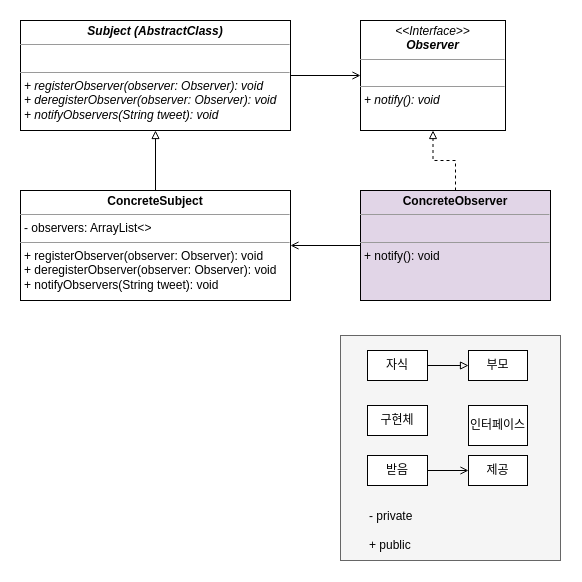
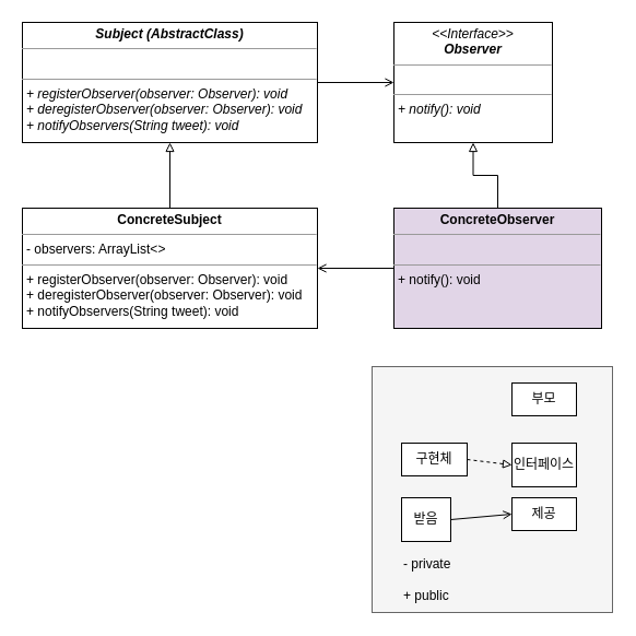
  <mxCell id="0" />
  <mxCell id="1" parent="0" />
  <mxCell id="2" value="" style="rounded=0;whiteSpace=wrap;html=1;fillColor=#f5f5f5;fontColor=#333333;strokeColor=#666666;" parent="1" vertex="1"><mxGeometry x="340" y="335" width="220" height="225" as="geometry" /></mxCell>
  <mxCell id="3" style="edgeStyle=orthogonalEdgeStyle;rounded=0;orthogonalLoop=1;jettySize=auto;html=1;exitX=1;exitY=0.5;exitDx=0;exitDy=0;entryX=0;entryY=0.5;entryDx=0;entryDy=0;endArrow=open;endFill=0;" parent="1" source="4" target="11" edge="1"><mxGeometry relative="1" as="geometry" /></mxCell>
  <mxCell id="4" value="&lt;p style=&quot;margin:0px;margin-top:4px;text-align:center;&quot;&gt;&lt;b&gt;&lt;i&gt;Subject (AbstractClass)&lt;/i&gt;&lt;/b&gt;&lt;/p&gt;&lt;hr size=&quot;1&quot;&gt;&lt;p style=&quot;margin:0px;margin-left:4px;&quot;&gt;&lt;i&gt;&lt;br&gt;&lt;/i&gt;&lt;/p&gt;&lt;hr size=&quot;1&quot;&gt;&lt;p style=&quot;margin:0px;margin-left:4px;&quot;&gt;&lt;i&gt;+ registerObserver(observer: Observer): void&lt;/i&gt;&lt;/p&gt;&lt;p style=&quot;margin:0px;margin-left:4px;&quot;&gt;&lt;i&gt;+ deregisterObserver(observer: Observer): void&lt;/i&gt;&lt;/p&gt;&lt;p style=&quot;margin:0px;margin-left:4px;&quot;&gt;&lt;i&gt;+ notifyObservers(String tweet): void&lt;/i&gt;&lt;/p&gt;" style="verticalAlign=top;align=left;overflow=fill;fontSize=12;fontFamily=Helvetica;html=1;whiteSpace=wrap;" parent="1" vertex="1"><mxGeometry x="20" y="20" width="270" height="110" as="geometry" /></mxCell>
  <mxCell id="5" value="&lt;p style=&quot;margin:0px;margin-top:4px;text-align:center;&quot;&gt;&lt;b&gt;ConcreteSubject&lt;/b&gt;&lt;/p&gt;&lt;hr size=&quot;1&quot;&gt;&lt;p style=&quot;margin:0px;margin-left:4px;&quot;&gt;- observers: ArrayList&amp;lt;&amp;gt;&lt;/p&gt;&lt;hr size=&quot;1&quot;&gt;&lt;p style=&quot;border-color: var(--border-color); margin: 0px 0px 0px 4px;&quot;&gt;+ registerObserver(observer: Observer): void&lt;/p&gt;&lt;p style=&quot;border-color: var(--border-color); margin: 0px 0px 0px 4px;&quot;&gt;+ deregisterObserver(observer: Observer): void&lt;/p&gt;&lt;p style=&quot;border-color: var(--border-color); margin: 0px 0px 0px 4px;&quot;&gt;+ notifyObservers(String tweet): void&lt;/p&gt;" style="verticalAlign=top;align=left;overflow=fill;fontSize=12;fontFamily=Helvetica;html=1;whiteSpace=wrap;" parent="1" vertex="1"><mxGeometry x="20" y="190" width="270" height="110" as="geometry" /></mxCell>
  <mxCell id="6" value="" style="endArrow=block;html=1;rounded=0;entryX=0.5;entryY=1;entryDx=0;entryDy=0;exitX=0.5;exitY=0;exitDx=0;exitDy=0;endFill=0;" parent="1" source="5" target="4" edge="1"><mxGeometry width="50" height="50" relative="1" as="geometry"><mxPoint x="278.48" y="190" as="sourcePoint" /><mxPoint x="201.52" y="128.96" as="targetPoint" /></mxGeometry></mxCell>
- <mxCell id="7" value="" style="endArrow=block;html=1;rounded=0;entryX=0;entryY=0.5;entryDx=0;entryDy=0;exitX=1;exitY=0.5;exitDx=0;exitDy=0;endFill=0;" parent="1" source="8" target="9" edge="1"><mxGeometry width="50" height="50" relative="1" as="geometry"><mxPoint x="697" y="330" as="sourcePoint" /><mxPoint x="771" y="265" as="targetPoint" /></mxGeometry></mxCell>
- <mxCell id="8" value="자식" style="rounded=0;whiteSpace=wrap;html=1;" parent="1" vertex="1"><mxGeometry x="367" y="350" width="60" height="30" as="geometry" /></mxCell>
  <mxCell id="9" value="부모" style="rounded=0;whiteSpace=wrap;html=1;" parent="1" vertex="1"><mxGeometry x="468" y="350" width="59" height="30" as="geometry" /></mxCell>
  <mxCell id="10" value="- private&lt;br&gt;&lt;br&gt;+ public" style="text;html=1;strokeColor=none;fillColor=none;align=left;verticalAlign=middle;whiteSpace=wrap;rounded=0;" parent="1" vertex="1"><mxGeometry x="367" y="510" width="130" height="40" as="geometry" /></mxCell>
  <mxCell id="11" value="&lt;p style=&quot;margin:0px;margin-top:4px;text-align:center;&quot;&gt;&lt;i&gt;&amp;lt;&amp;lt;Interface&amp;gt;&amp;gt;&lt;/i&gt;&lt;br&gt;&lt;b&gt;&lt;i&gt;Observer&lt;/i&gt;&lt;/b&gt;&lt;/p&gt;&lt;hr size=&quot;1&quot;&gt;&lt;p style=&quot;margin:0px;margin-left:4px;&quot;&gt;&lt;br&gt;&lt;/p&gt;&lt;hr size=&quot;1&quot;&gt;&lt;p style=&quot;margin:0px;margin-left:4px;&quot;&gt;&lt;i&gt;+ notify(): void&lt;/i&gt;&lt;br&gt;&lt;/p&gt;" style="verticalAlign=top;align=left;overflow=fill;fontSize=12;fontFamily=Helvetica;html=1;whiteSpace=wrap;" parent="1" vertex="1"><mxGeometry x="360" y="20" width="145" height="110" as="geometry" /></mxCell>
- <mxCell id="12" style="edgeStyle=orthogonalEdgeStyle;rounded=0;orthogonalLoop=1;jettySize=auto;html=1;entryX=0.5;entryY=1;entryDx=0;entryDy=0;dashed=1;endArrow=block;endFill=0;" parent="1" source="14" target="11" edge="1"><mxGeometry relative="1" as="geometry" /></mxCell>
+ <mxCell id="12" style="edgeStyle=orthogonalEdgeStyle;rounded=0;orthogonalLoop=1;jettySize=auto;html=1;entryX=0.5;entryY=1;entryDx=0;entryDy=0;dashed=0;endArrow=block;endFill=0;" parent="1" source="14" target="11" edge="1"><mxGeometry relative="1" as="geometry" /></mxCell>
  <mxCell id="13" style="edgeStyle=orthogonalEdgeStyle;rounded=0;orthogonalLoop=1;jettySize=auto;html=1;entryX=1;entryY=0.5;entryDx=0;entryDy=0;endArrow=open;endFill=0;" parent="1" source="14" target="5" edge="1"><mxGeometry relative="1" as="geometry" /></mxCell>
  <mxCell id="14" value="&lt;p style=&quot;margin:0px;margin-top:4px;text-align:center;&quot;&gt;&lt;b&gt;ConcreteObserver&lt;/b&gt;&lt;/p&gt;&lt;hr size=&quot;1&quot;&gt;&lt;p style=&quot;margin:0px;margin-left:4px;&quot;&gt;&lt;br&gt;&lt;/p&gt;&lt;hr size=&quot;1&quot;&gt;&lt;p style=&quot;margin:0px;margin-left:4px;&quot;&gt;+ notify(): void&lt;/p&gt;" style="verticalAlign=top;align=left;overflow=fill;fontSize=12;fontFamily=Helvetica;html=1;whiteSpace=wrap;fillColor=#e1d5e7;" parent="1" vertex="1"><mxGeometry x="360" y="190" width="190" height="110" as="geometry" /></mxCell>
+ <mxCell id="15" value="" style="endArrow=block;html=1;rounded=0;entryX=0;entryY=0.5;entryDx=0;entryDy=0;exitX=1;exitY=0.5;exitDx=0;exitDy=0;dashed=1;endFill=0;" parent="1" source="16" target="17" edge="1"><mxGeometry width="50" height="50" relative="1" as="geometry"><mxPoint x="697" y="385" as="sourcePoint" /><mxPoint x="771" y="320" as="targetPoint" /></mxGeometry></mxCell>
  <mxCell id="16" value="구현체" style="rounded=0;whiteSpace=wrap;html=1;" parent="1" vertex="1"><mxGeometry x="367" y="405" width="60" height="30" as="geometry" /></mxCell>
  <mxCell id="17" value="인터페이스" style="rounded=0;whiteSpace=wrap;html=1;" parent="1" vertex="1"><mxGeometry x="468" y="405" width="59" height="40" as="geometry" /></mxCell>
  <mxCell id="18" value="" style="endArrow=open;html=1;rounded=0;entryX=0;entryY=0.5;entryDx=0;entryDy=0;exitX=1;exitY=0.5;exitDx=0;exitDy=0;endFill=0;" parent="1" source="19" target="20" edge="1"><mxGeometry width="50" height="50" relative="1" as="geometry"><mxPoint x="697" y="435" as="sourcePoint" /><mxPoint x="771" y="370" as="targetPoint" /></mxGeometry></mxCell>
- <mxCell id="19" value="받음" style="rounded=0;whiteSpace=wrap;html=1;" parent="1" vertex="1"><mxGeometry x="367" y="455" width="60" height="30" as="geometry" /></mxCell>
+ <mxCell id="19" value="받음" style="rounded=0;whiteSpace=wrap;html=1;" parent="1" vertex="1"><mxGeometry x="367" y="455" width="45" height="40" as="geometry" /></mxCell>
  <mxCell id="20" value="제공" style="rounded=0;whiteSpace=wrap;html=1;" parent="1" vertex="1"><mxGeometry x="468" y="455" width="59" height="30" as="geometry" /></mxCell>
